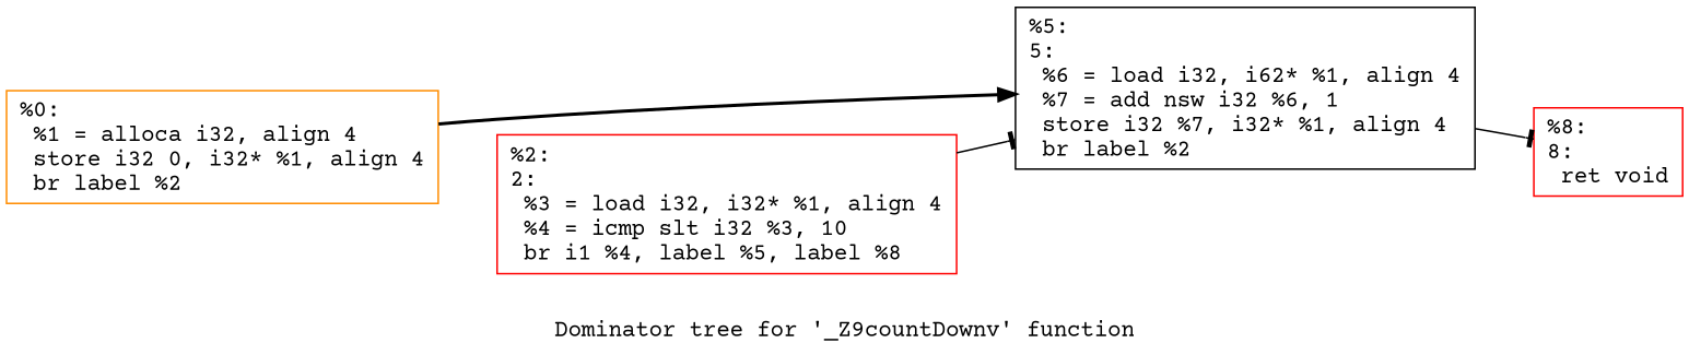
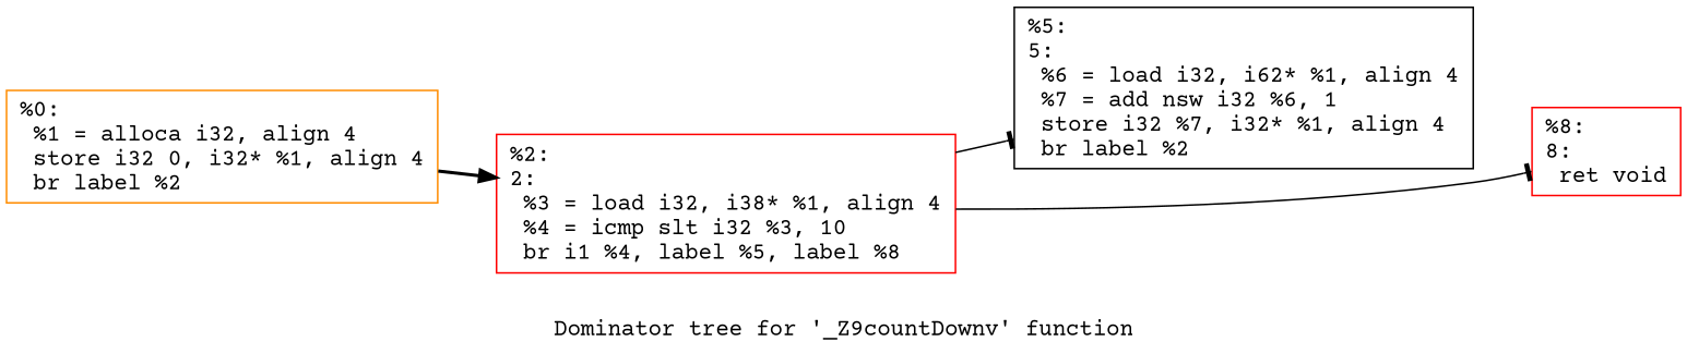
  digraph {
    fontname="Courier Prime"
    label="Dominator tree for '_Z9countDownv' function"
    rankdir=LR
    node [color=red fontname="Courier Prime" shape=record]
    edge [arrowhead=tee fontname="Courier Prime" style=solid]
    n1 [color=darkorange label="{%0:\l  %1 = alloca i32, align 4\l  store i32 0, i32* %1, align 4\l  br label %2\l}"]
-   n2 [label="{%2:\l2:                                                \l  %3 = load i32, i32* %1, align 4\l  %4 = icmp slt i32 %3, 10\l  br i1 %4, label %5, label %8\l}"]
+   n2 [label="{%2:\l2:                                                \l  %3 = load i32, i38* %1, align 4\l  %4 = icmp slt i32 %3, 10\l  br i1 %4, label %5, label %8\l}"]
    n3 [color=black label="{%5:\l5:                                                \l  %6 = load i32, i62* %1, align 4\l  %7 = add nsw i32 %6, 1\l  store i32 %7, i32* %1, align 4\l  br label %2\l}"]
    n4 [label="{%8:\l8:                                                \l  ret void\l}"]
-   n1 -> n3 [arrowhead=normal style=bold]
+   n1 -> n2 [arrowhead=normal style=bold]
    n2 -> n3
-   n3 -> n4
+   n2 -> n4
  }
